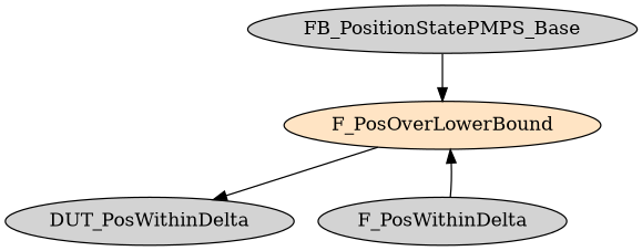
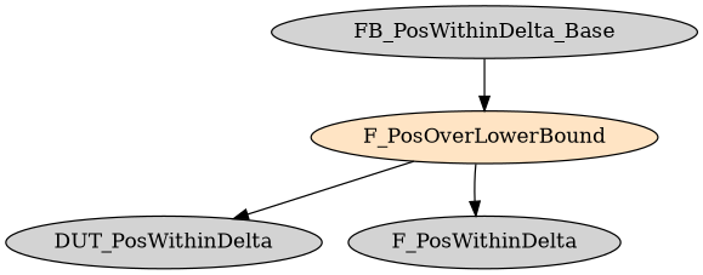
  digraph {
    node [style=filled]
    F_PosOverLowerBound [fillcolor=bisque]
    n2 [label=DUT_PosWithinDelta]
-   FB_PositionStatePMPS_Base
+   FB_PositionStatePMPS_Base [label=FB_PosWithinDelta_Base]
    F_PosWithinDelta
    F_PosOverLowerBound -> n2
    FB_PositionStatePMPS_Base -> F_PosOverLowerBound
-   F_PosWithinDelta -> F_PosOverLowerBound
+   F_PosOverLowerBound -> F_PosWithinDelta
  }
